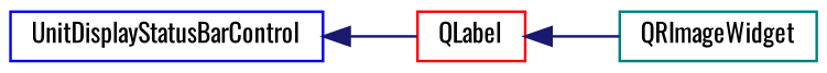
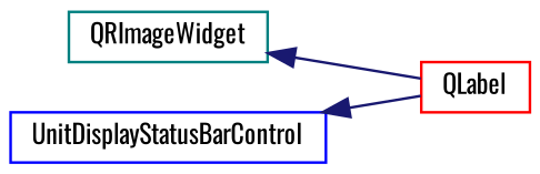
  digraph {
    fontname=Oswald
    rankdir=LR
    node [fillcolor=white fontname=Oswald fontsize=10 shape=record style=filled]
    edge [color=midnightblue dir=back fontname=Oswald fontsize=10 labelfontname=Helvetica labelfontsize=10 style=solid]
    n1 [color=red height=0.2 label=QLabel width=0.4]
    n2 [color=teal height=0.2 label=QRImageWidget width=0.4]
    n3 [color=blue height=0.2 label=UnitDisplayStatusBarControl width=0.4]
-   n1 -> n2
+   n2 -> n1
    n3 -> n1
  }
